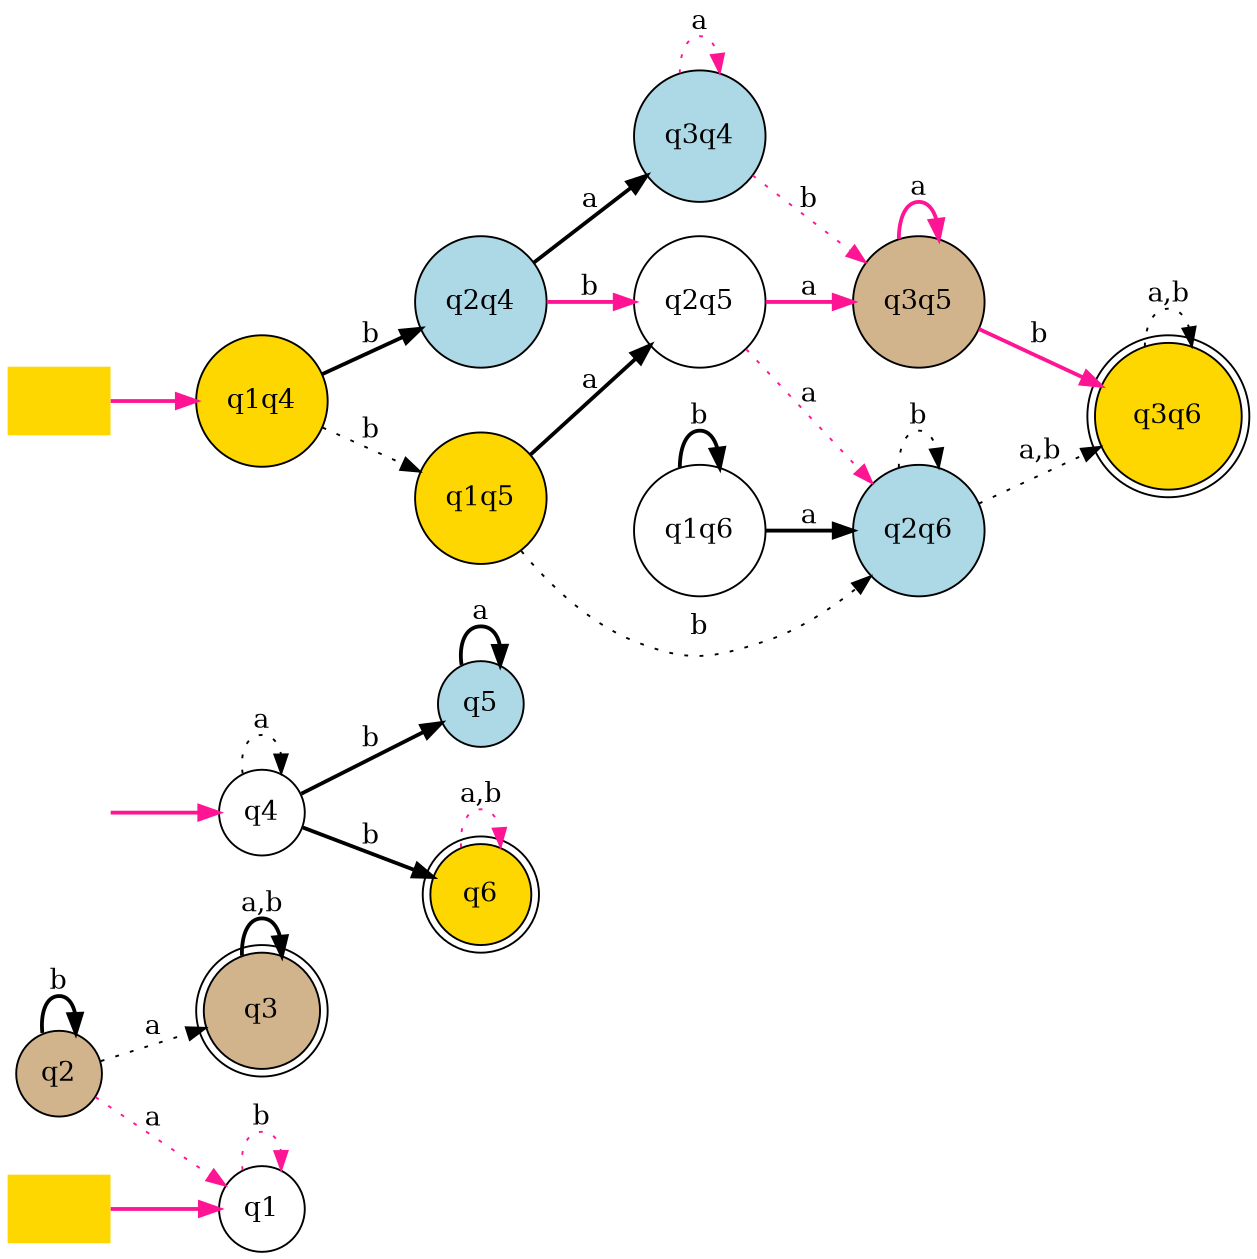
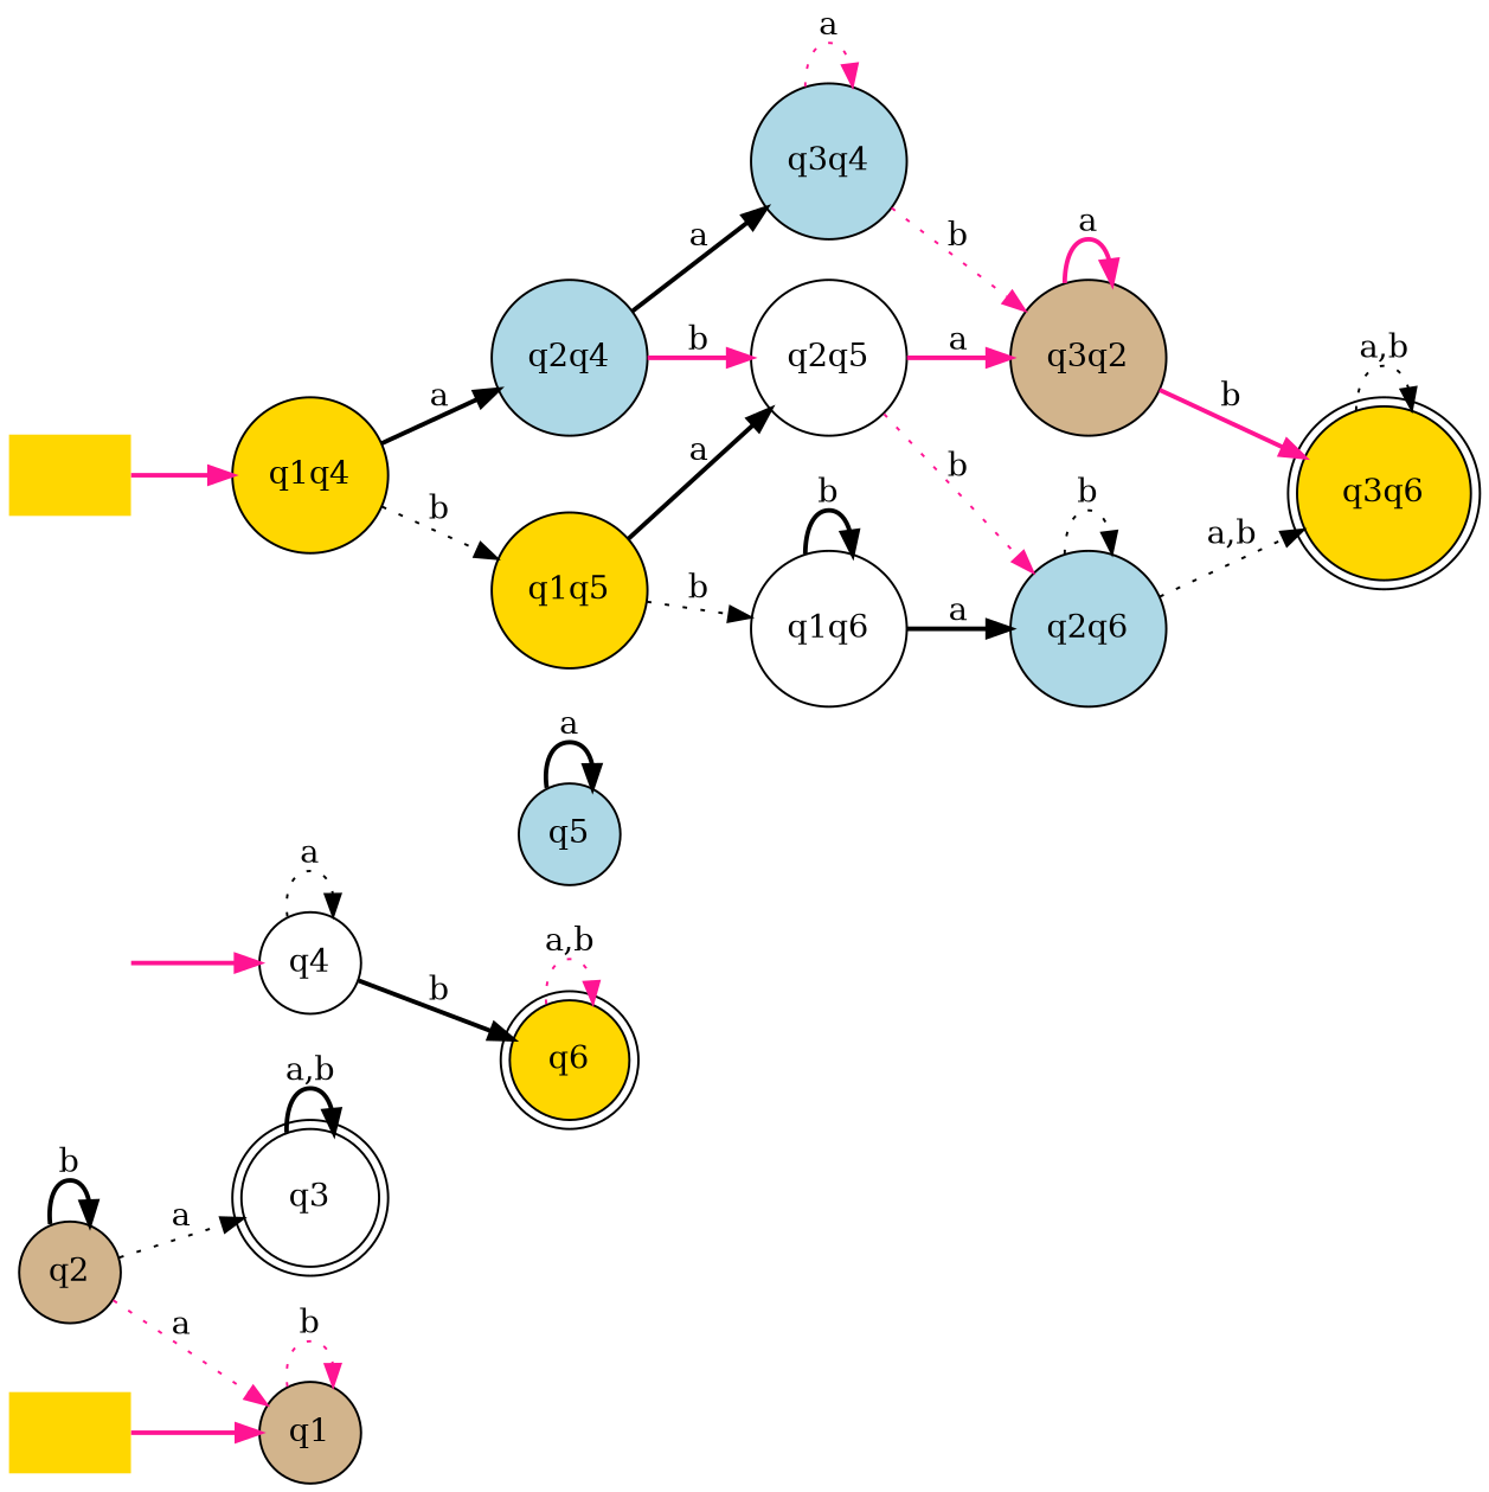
  digraph {
    rankdir=LR
    node [fillcolor=gold shape=circle style=filled]
    edge [color=black style=bold]
-   q1 [fillcolor=white]
+   q1 [fillcolor=tan]
    q2 [fillcolor=tan]
-   q3 [fillcolor=tan shape=doublecircle]
+   q3 [fillcolor=white shape=doublecircle]
    q4 [fillcolor=white]
    q5 [fillcolor=lightblue]
    q6 [shape=doublecircle]
    q2q4 [fillcolor=lightblue]
    q1q4
    q1q5
    q3q4 [fillcolor=lightblue]
    q2q5 [fillcolor=white]
    q1q6 [fillcolor=white]
-   q3q5 [fillcolor=tan]
+   q3q5 [fillcolor=tan label=q3q2]
    q2q6 [fillcolor=lightblue]
    q3q6 [shape=doublecircle]
    "" [shape=none]
    " " [fillcolor=white shape=none]
    "  " [shape=none]
    q1 -> q1 [color=deeppink label=b style=dotted]
    q2 -> q1 [color=deeppink label=a style=dotted]
    q2 -> q2 [label=b]
    q2 -> q3 [label=a style=dotted]
    q3 -> q3 [label="a,b"]
    q4 -> q4 [label=a style=dotted]
-   q4 -> q5 [label=b]
    q4 -> q6 [label=b]
    q5 -> q5 [label=a]
    q6 -> q6 [color=deeppink label="a,b" style=dotted]
    q2q4 -> q3q4 [label=a]
    q2q4 -> q2q5 [color=deeppink label=b]
-   q1q4 -> q2q4 [label=b]
+   q1q4 -> q2q4 [label=a]
    q1q4 -> q1q5 [label=b style=dotted]
    q1q5 -> q2q5 [label=a]
-   q1q5 -> q2q6 [label=b style=dotted]
+   q1q5 -> q1q6 [label=b style=dotted]
    q3q4 -> q3q4 [color=deeppink label=a style=dotted]
    q3q4 -> q3q5 [color=deeppink label=b style=dotted]
    q2q5 -> q3q5 [color=deeppink label=a]
-   q2q5 -> q2q6 [color=deeppink label=a style=dotted]
+   q2q5 -> q2q6 [color=deeppink label=b style=dotted]
    q1q6 -> q1q6 [label=b]
    q1q6 -> q2q6 [label=a]
    q3q5 -> q3q5 [color=deeppink label=a]
    q3q5 -> q3q6 [color=deeppink label=b]
    q2q6 -> q2q6 [label=b style=dotted]
    q2q6 -> q3q6 [label="a,b" style=dotted]
    q3q6 -> q3q6 [label="a,b" style=dotted]
    "" -> q1 [color=deeppink]
    " " -> q4 [color=deeppink]
    "  " -> q1q4 [color=deeppink]
  }
